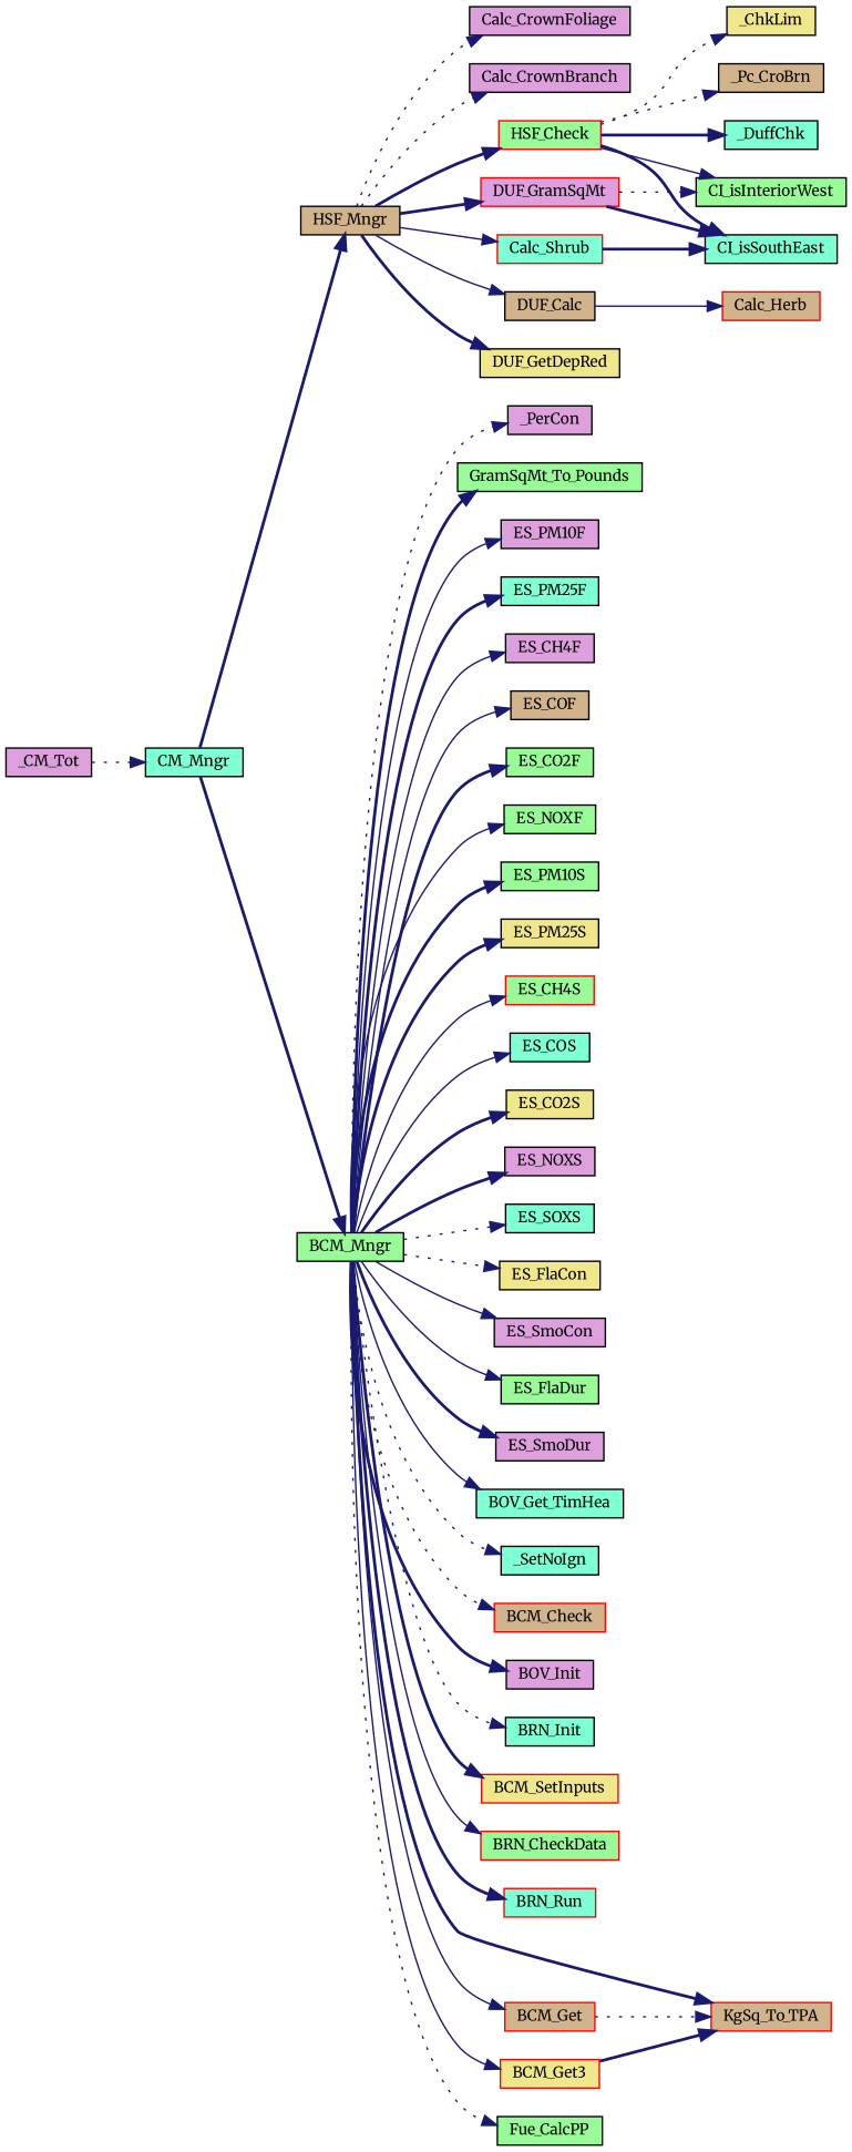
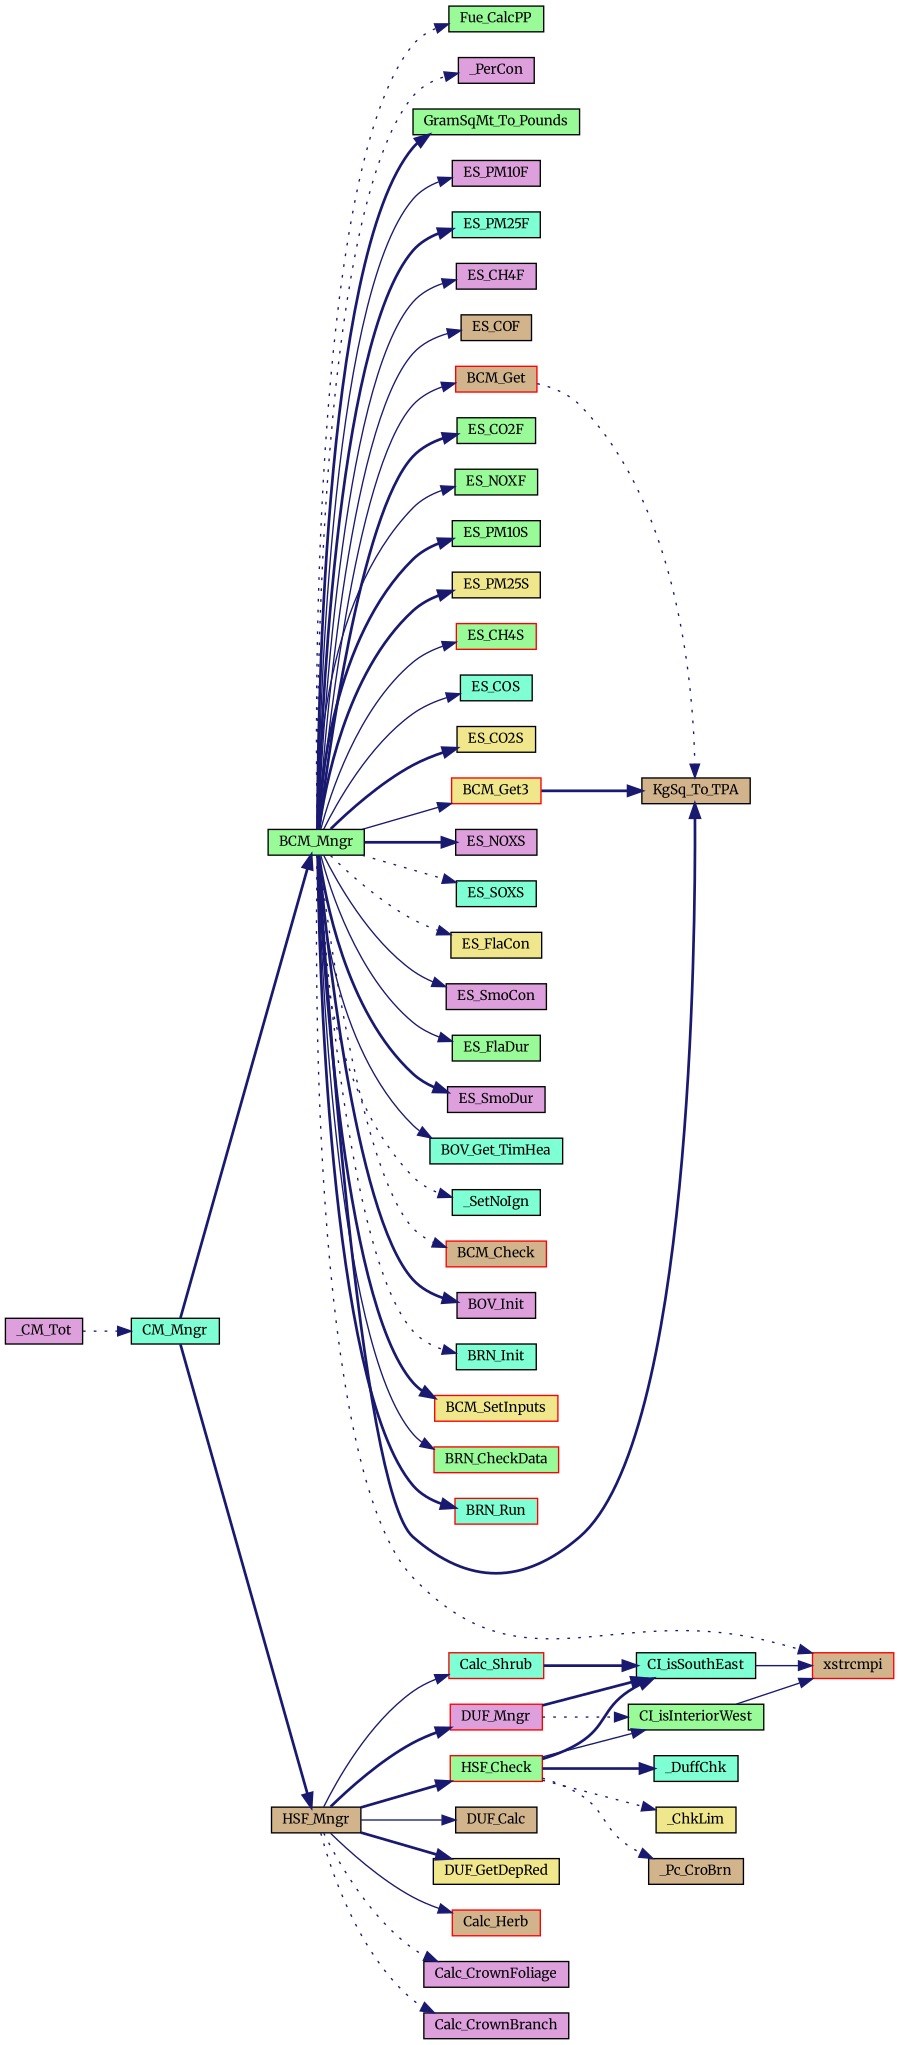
  digraph {
    fontname=Merriweather
    rankdir=LR
    node [color=black fillcolor=aquamarine fontname=Merriweather fontsize=10 shape=record style=filled]
    edge [color=midnightblue fontname=Merriweather fontsize=10 labelfontname=Helvetica labelfontsize=10 style=bold]
    n1 [fontcolor=black height=0.2 label=CM_Mngr width=0.4]
    n2 [fillcolor=tan height=0.2 label=HSF_Mngr width=0.4]
    n3 [fillcolor=palegreen height=0.2 label=BCM_Mngr width=0.4]
    n4 [color=red fillcolor=palegreen height=0.2 label=HSF_Check width=0.4]
-   n5 [color=red fillcolor=plum height=0.2 label=DUF_GramSqMt width=0.4]
+   n5 [color=red fillcolor=plum height=0.2 label=DUF_Mngr width=0.4]
    n6 [fillcolor=tan height=0.2 label=DUF_Calc width=0.4]
    n7 [fillcolor=khaki height=0.2 label=DUF_GetDepRed width=0.4]
    n8 [color=red fillcolor=tan height=0.2 label=Calc_Herb width=0.4]
    n9 [color=red height=0.2 label=Calc_Shrub width=0.4]
    n10 [fillcolor=plum height=0.2 label=Calc_CrownFoliage width=0.4]
    n11 [fillcolor=plum height=0.2 label=Calc_CrownBranch width=0.4]
+   n12 [color=red fillcolor=tan height=0.2 label=xstrcmpi width=0.4]
    n13 [color=red fillcolor=tan height=0.2 label=BCM_Check width=0.4]
    n14 [fillcolor=plum height=0.2 label=BOV_Init width=0.4]
    n15 [height=0.2 label=BRN_Init width=0.4]
    n16 [color=red fillcolor=khaki height=0.2 label=BCM_SetInputs width=0.4]
    n17 [color=red fillcolor=palegreen height=0.2 label=BRN_CheckData width=0.4]
    n18 [color=red height=0.2 label=BRN_Run width=0.4]
    n19 [color=red fillcolor=tan height=0.2 label=BCM_Get width=0.4]
-   n20 [color=red fillcolor=tan height=0.2 label=KgSq_To_TPA width=0.4]
+   n20 [fillcolor=tan height=0.2 label=KgSq_To_TPA width=0.4]
    n21 [fillcolor=palegreen height=0.2 label=Fue_CalcPP width=0.4]
    n22 [color=red fillcolor=khaki height=0.2 label=BCM_Get3 width=0.4]
    n23 [fillcolor=plum height=0.2 label=_PerCon width=0.4]
    n24 [fillcolor=palegreen height=0.2 label=GramSqMt_To_Pounds width=0.4]
    n25 [fillcolor=plum height=0.2 label=ES_PM10F width=0.4]
    n26 [height=0.2 label=ES_PM25F width=0.4]
    n27 [fillcolor=plum height=0.2 label=ES_CH4F width=0.4]
    n28 [fillcolor=tan height=0.2 label=ES_COF width=0.4]
    n29 [fillcolor=palegreen height=0.2 label=ES_CO2F width=0.4]
    n30 [fillcolor=palegreen height=0.2 label=ES_NOXF width=0.4]
    n31 [fillcolor=palegreen height=0.2 label=ES_PM10S width=0.4]
    n32 [fillcolor=khaki height=0.2 label=ES_PM25S width=0.4]
    n33 [color=red fillcolor=palegreen height=0.2 label=ES_CH4S width=0.4]
    n34 [height=0.2 label=ES_COS width=0.4]
    n35 [fillcolor=khaki height=0.2 label=ES_CO2S width=0.4]
    n36 [fillcolor=plum height=0.2 label=ES_NOXS width=0.4]
    n37 [height=0.2 label=ES_SOXS width=0.4]
    n38 [fillcolor=khaki height=0.2 label=ES_FlaCon width=0.4]
    n39 [fillcolor=plum height=0.2 label=ES_SmoCon width=0.4]
    n40 [fillcolor=palegreen height=0.2 label=ES_FlaDur width=0.4]
    n41 [fillcolor=plum height=0.2 label=ES_SmoDur width=0.4]
    n42 [height=0.2 label=BOV_Get_TimHea width=0.4]
    n43 [height=0.2 label=_SetNoIgn width=0.4]
    n44 [fillcolor=plum height=0.2 label=_CM_Tot width=0.4]
    n45 [fillcolor=khaki height=0.2 label=_ChkLim width=0.4]
    n46 [fillcolor=tan height=0.2 label=_Pc_CroBrn width=0.4]
    n47 [height=0.2 label=_DuffChk width=0.4]
    n48 [height=0.2 label=CI_isSouthEast width=0.4]
    n49 [fillcolor=palegreen height=0.2 label=CI_isInteriorWest width=0.4]
    n1 -> n2
    n1 -> n3
    n2 -> n4
    n2 -> n5
    n2 -> n6 [style=solid]
    n2 -> n7
-   n6 -> n8 [style=solid]
+   n2 -> n8 [style=solid]
    n2 -> n9 [style=solid]
    n2 -> n10 [style=dotted]
    n2 -> n11 [style=dotted]
+   n3 -> n12 [style=dotted]
    n3 -> n13 [style=dotted]
    n3 -> n14
    n3 -> n15 [style=dotted]
    n3 -> n16
    n3 -> n17 [style=solid]
    n3 -> n18
    n3 -> n19 [style=solid]
    n3 -> n20
    n3 -> n21 [style=dotted]
    n3 -> n22 [style=solid]
    n3 -> n23 [style=dotted]
    n3 -> n24
    n3 -> n25 [style=solid]
    n3 -> n26
    n3 -> n27 [style=solid]
    n3 -> n28 [style=solid]
    n3 -> n29
    n3 -> n30 [style=solid]
    n3 -> n31
    n3 -> n32
    n3 -> n33 [style=solid]
    n3 -> n34 [style=solid]
    n3 -> n35
    n3 -> n36
    n3 -> n37 [style=dotted]
    n3 -> n38 [style=dotted]
    n3 -> n39 [style=solid]
    n3 -> n40 [style=solid]
    n3 -> n41
    n3 -> n42 [style=solid]
    n3 -> n43 [style=dotted]
    n4 -> n45 [style=dotted]
    n4 -> n46 [style=dotted]
    n4 -> n47
    n4 -> n48
    n4 -> n49 [style=solid]
    n5 -> n48
    n5 -> n49 [style=dotted]
    n9 -> n48
    n19 -> n20 [style=dotted]
    n22 -> n20
    n44 -> n1 [style=dotted]
+   n48 -> n12 [style=solid]
+   n49 -> n12 [style=solid]
  }
